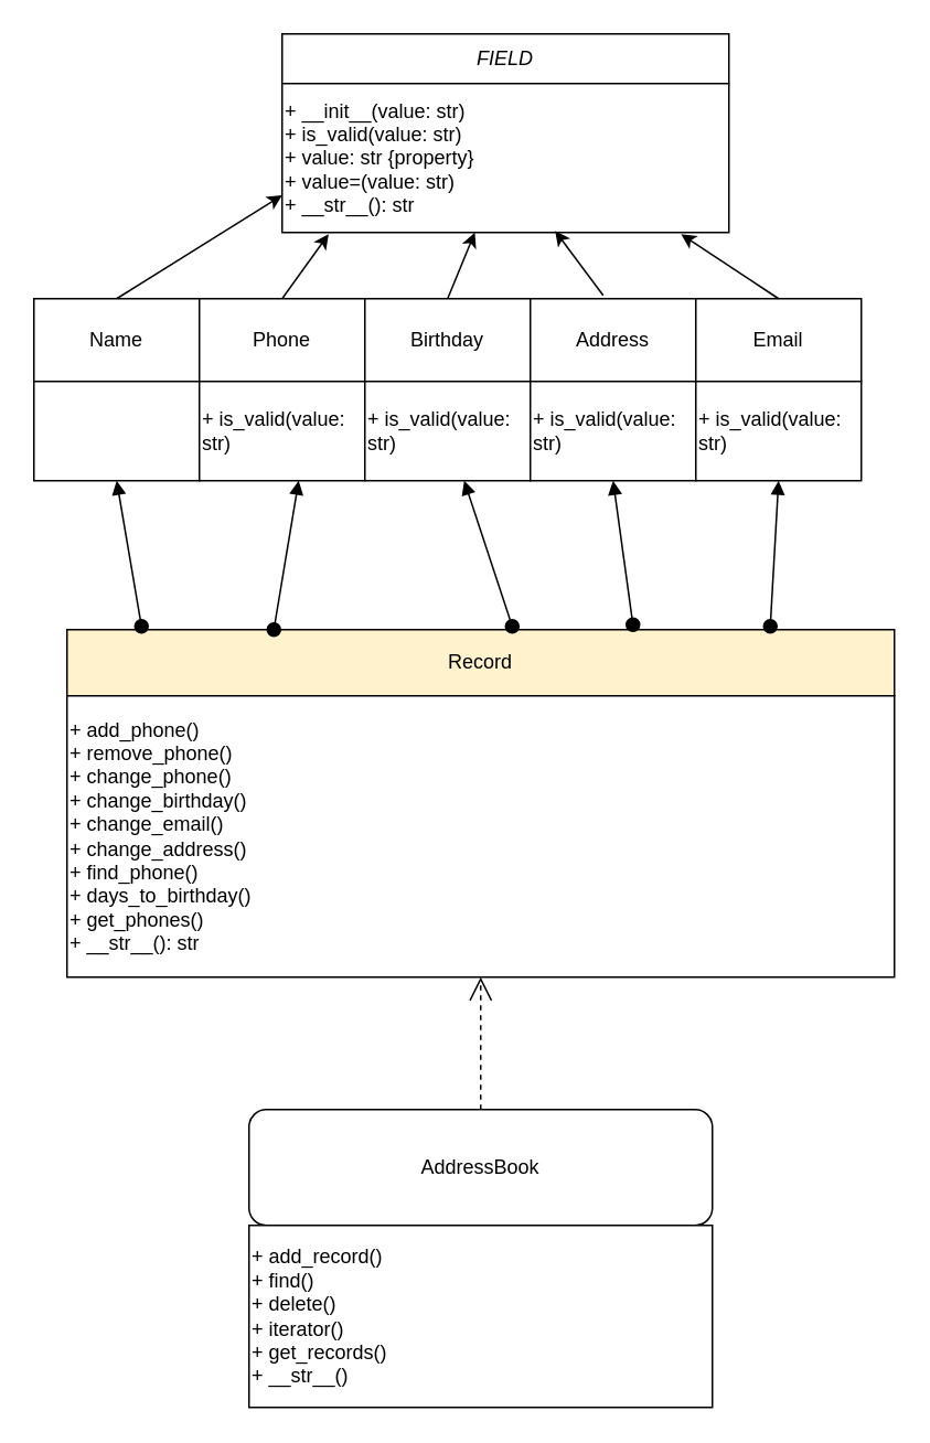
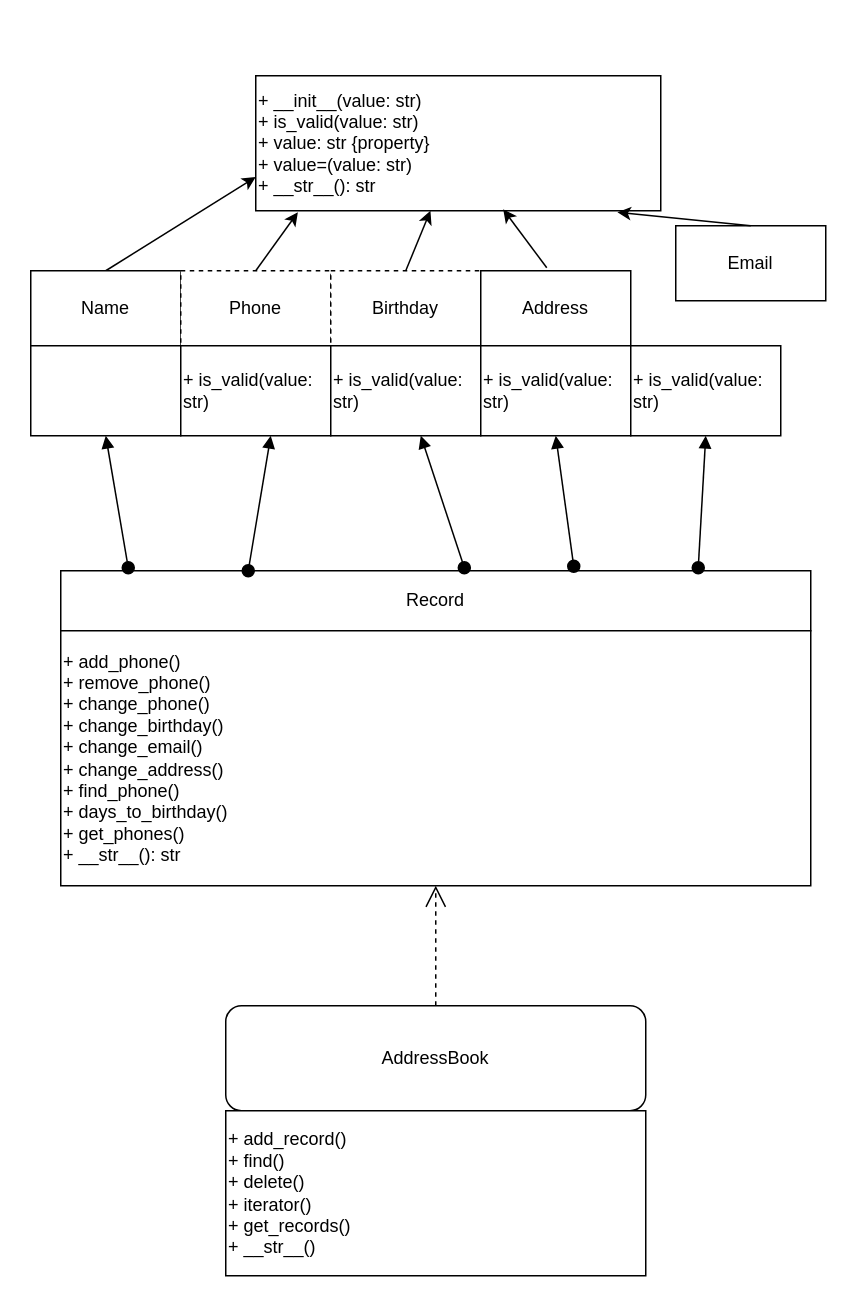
  <mxCell id="0" />
  <mxCell id="1" parent="0" />
- <mxCell id="2" value="&lt;div&gt;&lt;i&gt;FIELD&lt;/i&gt;&lt;/div&gt;" style="rounded=0;whiteSpace=wrap;html=1;" vertex="1" parent="1"><mxGeometry x="170" y="20" width="270" height="30" as="geometry" /></mxCell>
  <mxCell id="3" value="&lt;div&gt;+ __init__(value: str)&amp;nbsp; &amp;nbsp; &amp;nbsp; &amp;nbsp; &amp;nbsp; &amp;nbsp; &amp;nbsp;&amp;nbsp;&lt;/div&gt;&lt;div&gt;+ is_valid(value: str)&amp;nbsp; &amp;nbsp;&amp;nbsp;&lt;/div&gt;&lt;div&gt;+ value: str {property}&amp;nbsp; &amp;nbsp; &amp;nbsp; &amp;nbsp; &amp;nbsp; &amp;nbsp; &amp;nbsp;&lt;/div&gt;&lt;div&gt;+ value=(value: str)&amp;nbsp; &amp;nbsp; &amp;nbsp; &amp;nbsp; &amp;nbsp; &amp;nbsp; &amp;nbsp; &amp;nbsp;&amp;nbsp;&lt;/div&gt;&lt;div&gt;+ __str__(): str&amp;nbsp;&lt;/div&gt;" style="rounded=0;whiteSpace=wrap;html=1;align=left;" vertex="1" parent="1"><mxGeometry x="170" y="50" width="270" height="90" as="geometry" /></mxCell>
  <mxCell id="4" value="" style="endArrow=classic;html=1;rounded=0;entryX=0.104;entryY=1.011;entryDx=0;entryDy=0;exitX=0.5;exitY=0;exitDx=0;exitDy=0;entryPerimeter=0;" edge="1" parent="1" source="8" target="3"><mxGeometry width="50" height="50" relative="1" as="geometry"><mxPoint x="225" y="180" as="sourcePoint" /><mxPoint x="270" y="310" as="targetPoint" /></mxGeometry></mxCell>
  <mxCell id="5" value="" style="endArrow=classic;html=1;rounded=0;exitX=0.5;exitY=0;exitDx=0;exitDy=0;" edge="1" parent="1" source="9" target="3"><mxGeometry width="50" height="50" relative="1" as="geometry"><mxPoint x="340" y="180" as="sourcePoint" /><mxPoint x="280" y="110" as="targetPoint" /></mxGeometry></mxCell>
  <mxCell id="6" value="" style="endArrow=classic;html=1;rounded=0;entryX=0;entryY=0.75;entryDx=0;entryDy=0;" edge="1" parent="1" target="3"><mxGeometry width="50" height="50" relative="1" as="geometry"><mxPoint x="70" y="180" as="sourcePoint" /><mxPoint x="110" y="110" as="targetPoint" /></mxGeometry></mxCell>
  <mxCell id="7" value="Name" style="rounded=0;whiteSpace=wrap;html=1;" vertex="1" parent="1"><mxGeometry x="20" y="180" width="100" height="50" as="geometry" /></mxCell>
- <mxCell id="8" value="Phone" style="rounded=0;whiteSpace=wrap;html=1;" vertex="1" parent="1"><mxGeometry x="120" y="180" width="100" height="50" as="geometry" /></mxCell>
- <mxCell id="9" value="Birthday" style="rounded=0;whiteSpace=wrap;html=1;" vertex="1" parent="1"><mxGeometry x="220" y="180" width="100" height="50" as="geometry" /></mxCell>
+ <mxCell id="8" value="Phone" style="rounded=0;whiteSpace=wrap;html=1;dashed=1;" vertex="1" parent="1"><mxGeometry x="120" y="180" width="100" height="50" as="geometry" /></mxCell>
+ <mxCell id="9" value="Birthday" style="rounded=0;whiteSpace=wrap;html=1;dashed=1;" vertex="1" parent="1"><mxGeometry x="220" y="180" width="100" height="50" as="geometry" /></mxCell>
  <mxCell id="10" value="" style="rounded=0;whiteSpace=wrap;html=1;align=left;" vertex="1" parent="1"><mxGeometry x="20" y="230" width="100" height="60" as="geometry" /></mxCell>
  <mxCell id="11" value="+ is_valid(value: str)" style="rounded=0;whiteSpace=wrap;html=1;align=left;" vertex="1" parent="1"><mxGeometry x="120" y="230" width="100" height="60" as="geometry" /></mxCell>
  <mxCell id="12" value="+ is_valid(value: str)" style="rounded=0;whiteSpace=wrap;html=1;align=left;" vertex="1" parent="1"><mxGeometry x="220" y="230" width="100" height="60" as="geometry" /></mxCell>
- <mxCell id="13" value="Record" style="rounded=0;whiteSpace=wrap;html=1;fillColor=#fff2cc;" vertex="1" parent="1"><mxGeometry x="40" y="380" width="500" height="40" as="geometry" /></mxCell>
+ <mxCell id="13" value="Record" style="rounded=0;whiteSpace=wrap;html=1;" vertex="1" parent="1"><mxGeometry x="40" y="380" width="500" height="40" as="geometry" /></mxCell>
  <mxCell id="14" value="" style="html=1;verticalAlign=bottom;startArrow=oval;startFill=1;endArrow=block;startSize=8;curved=0;rounded=0;entryX=0.39;entryY=1.05;entryDx=0;entryDy=0;entryPerimeter=0;exitX=0.867;exitY=-0.05;exitDx=0;exitDy=0;exitPerimeter=0;" edge="1" parent="1"><mxGeometry width="60" relative="1" as="geometry"><mxPoint x="309.04" y="378" as="sourcePoint" /><mxPoint x="280" y="290" as="targetPoint" /><Array as="points" /></mxGeometry></mxCell>
  <mxCell id="15" value="&lt;div&gt;+ add_phone()&amp;nbsp; &amp;nbsp; &amp;nbsp; &amp;nbsp; &amp;nbsp; &amp;nbsp;&lt;/div&gt;&lt;div&gt;+ remove_phone()&amp;nbsp; &amp;nbsp; &amp;nbsp; &amp;nbsp;&amp;nbsp;&lt;/div&gt;&lt;div&gt;&lt;span style=&quot;background-color: initial;&quot;&gt;+ change_phone(&lt;/span&gt;&lt;span style=&quot;background-color: initial;&quot;&gt;)&lt;/span&gt;&lt;/div&gt;&lt;div&gt;+ change_birthday()&amp;nbsp; &amp;nbsp; &amp;nbsp; &amp;nbsp; &amp;nbsp;&lt;/div&gt;&lt;div&gt;+ change_email()&amp;nbsp; &amp;nbsp; &amp;nbsp; &amp;nbsp; &amp;nbsp; &amp;nbsp; &amp;nbsp; &amp;nbsp;&lt;/div&gt;&lt;div&gt;+ change_address()&amp;nbsp;&lt;/div&gt;&lt;div&gt;+ find_phone()&amp;nbsp; &amp;nbsp; &amp;nbsp; &amp;nbsp; &amp;nbsp;&amp;nbsp;&lt;/div&gt;&lt;div&gt;+ days_to_birthday()&amp;nbsp; &amp;nbsp; &amp;nbsp; &amp;nbsp;&amp;nbsp;&lt;/div&gt;&lt;div&gt;+ get_phones()&amp;nbsp; &amp;nbsp; &amp;nbsp; &amp;nbsp; &amp;nbsp; &amp;nbsp; &amp;nbsp; &amp;nbsp; &amp;nbsp; &amp;nbsp; &amp;nbsp;&amp;nbsp;&lt;/div&gt;&lt;div&gt;+ __str__(): str&amp;nbsp; &amp;nbsp; &amp;nbsp; &amp;nbsp; &amp;nbsp;&amp;nbsp;&lt;/div&gt;" style="html=1;whiteSpace=wrap;align=left;" vertex="1" parent="1"><mxGeometry x="40" y="420" width="500" height="170" as="geometry" /></mxCell>
  <mxCell id="16" value="AddressBook" style="html=1;whiteSpace=wrap;rounded=1;" vertex="1" parent="1"><mxGeometry x="150" y="670" width="280" height="70" as="geometry" /></mxCell>
  <mxCell id="17" value="&lt;div&gt;+ add_record()&amp;nbsp; &amp;nbsp; &amp;nbsp; &amp;nbsp; &amp;nbsp; &amp;nbsp; &amp;nbsp; &amp;nbsp;&amp;nbsp;&lt;/div&gt;&lt;div&gt;+ find()&amp;nbsp; &amp;nbsp; &amp;nbsp; &amp;nbsp; &amp;nbsp; &amp;nbsp; &amp;nbsp; &amp;nbsp; &amp;nbsp; &amp;nbsp; &amp;nbsp; &amp;nbsp;&amp;nbsp;&lt;/div&gt;&lt;div&gt;+ delete()&amp;nbsp; &amp;nbsp; &amp;nbsp; &amp;nbsp; &amp;nbsp; &amp;nbsp; &amp;nbsp; &amp;nbsp; &amp;nbsp; &amp;nbsp;&amp;nbsp;&lt;/div&gt;&lt;div&gt;+ iterator()&amp;nbsp; &amp;nbsp; &amp;nbsp; &amp;nbsp; &amp;nbsp; &amp;nbsp; &amp;nbsp; &amp;nbsp; &amp;nbsp;&amp;nbsp;&lt;/div&gt;&lt;div&gt;+ get_records()&amp;nbsp; &amp;nbsp; &amp;nbsp; &amp;nbsp; &amp;nbsp; &amp;nbsp; &amp;nbsp; &amp;nbsp; &amp;nbsp; &amp;nbsp; &amp;nbsp;&lt;/div&gt;&lt;div&gt;+ __str__()&amp;nbsp; &amp;nbsp;&amp;nbsp;&lt;/div&gt;" style="html=1;whiteSpace=wrap;align=left;" vertex="1" parent="1"><mxGeometry x="150" y="740" width="280" height="110" as="geometry" /></mxCell>
  <mxCell id="18" value="" style="endArrow=open;endSize=12;dashed=1;html=1;rounded=0;exitX=0.5;exitY=0;exitDx=0;exitDy=0;entryX=0.5;entryY=1;entryDx=0;entryDy=0;" edge="1" parent="1" source="16" target="15"><mxGeometry width="160" relative="1" as="geometry"><mxPoint x="244" y="530" as="sourcePoint" /><mxPoint x="230" y="470" as="targetPoint" /></mxGeometry></mxCell>
  <mxCell id="19" value="Address" style="rounded=0;whiteSpace=wrap;html=1;" vertex="1" parent="1"><mxGeometry x="320" y="180" width="100" height="50" as="geometry" /></mxCell>
- <mxCell id="20" value="Email" style="rounded=0;whiteSpace=wrap;html=1;" vertex="1" parent="1"><mxGeometry x="420" y="180" width="100" height="50" as="geometry" /></mxCell>
+ <mxCell id="20" value="Email" style="rounded=0;whiteSpace=wrap;html=1;" vertex="1" parent="1"><mxGeometry x="450" y="150" width="100" height="50" as="geometry" /></mxCell>
  <mxCell id="21" value="+ is_valid(value: str)" style="rounded=0;whiteSpace=wrap;html=1;align=left;" vertex="1" parent="1"><mxGeometry x="320" y="230" width="100" height="60" as="geometry" /></mxCell>
  <mxCell id="22" value="+ is_valid(value: str)" style="rounded=0;whiteSpace=wrap;html=1;align=left;" vertex="1" parent="1"><mxGeometry x="420" y="230" width="100" height="60" as="geometry" /></mxCell>
  <mxCell id="23" value="" style="endArrow=classic;html=1;rounded=0;exitX=0.44;exitY=-0.04;exitDx=0;exitDy=0;exitPerimeter=0;entryX=0.611;entryY=0.989;entryDx=0;entryDy=0;entryPerimeter=0;" edge="1" parent="1" source="19" target="3"><mxGeometry width="50" height="50" relative="1" as="geometry"><mxPoint x="280" y="190" as="sourcePoint" /><mxPoint x="296" y="150" as="targetPoint" /></mxGeometry></mxCell>
  <mxCell id="24" value="" style="endArrow=classic;html=1;rounded=0;exitX=0.5;exitY=0;exitDx=0;exitDy=0;entryX=0.893;entryY=1.011;entryDx=0;entryDy=0;entryPerimeter=0;" edge="1" parent="1" source="20" target="3"><mxGeometry width="50" height="50" relative="1" as="geometry"><mxPoint x="374" y="188" as="sourcePoint" /><mxPoint x="345" y="149" as="targetPoint" /></mxGeometry></mxCell>
  <mxCell id="25" value="" style="html=1;verticalAlign=bottom;startArrow=oval;startFill=1;endArrow=block;startSize=8;curved=0;rounded=0;exitX=0.684;exitY=-0.075;exitDx=0;exitDy=0;entryX=0.5;entryY=1;entryDx=0;entryDy=0;exitPerimeter=0;" edge="1" parent="1" source="13" target="21"><mxGeometry width="60" relative="1" as="geometry"><mxPoint x="384" y="380" as="sourcePoint" /><mxPoint x="355" y="292" as="targetPoint" /></mxGeometry></mxCell>
  <mxCell id="26" value="" style="html=1;verticalAlign=bottom;startArrow=oval;startFill=1;endArrow=block;startSize=8;curved=0;rounded=0;entryX=0.39;entryY=1.05;entryDx=0;entryDy=0;entryPerimeter=0;exitX=0.85;exitY=-0.05;exitDx=0;exitDy=0;exitPerimeter=0;" edge="1" parent="1" source="13"><mxGeometry width="60" relative="1" as="geometry"><mxPoint x="360" y="378" as="sourcePoint" /><mxPoint x="470" y="290" as="targetPoint" /></mxGeometry></mxCell>
  <mxCell id="27" value="" style="html=1;verticalAlign=bottom;startArrow=oval;startFill=1;endArrow=block;startSize=8;curved=0;rounded=0;entryX=0.39;entryY=1.05;entryDx=0;entryDy=0;entryPerimeter=0;exitX=0.25;exitY=0;exitDx=0;exitDy=0;" edge="1" parent="1" source="13"><mxGeometry width="60" relative="1" as="geometry"><mxPoint x="209" y="378" as="sourcePoint" /><mxPoint x="180" y="290" as="targetPoint" /></mxGeometry></mxCell>
  <mxCell id="28" value="" style="html=1;verticalAlign=bottom;startArrow=oval;startFill=1;endArrow=block;startSize=8;curved=0;rounded=0;entryX=0.5;entryY=1;entryDx=0;entryDy=0;exitX=0.09;exitY=-0.05;exitDx=0;exitDy=0;exitPerimeter=0;" edge="1" parent="1" source="13" target="10"><mxGeometry width="60" relative="1" as="geometry"><mxPoint x="129" y="378" as="sourcePoint" /><mxPoint x="100" y="290" as="targetPoint" /></mxGeometry></mxCell>
